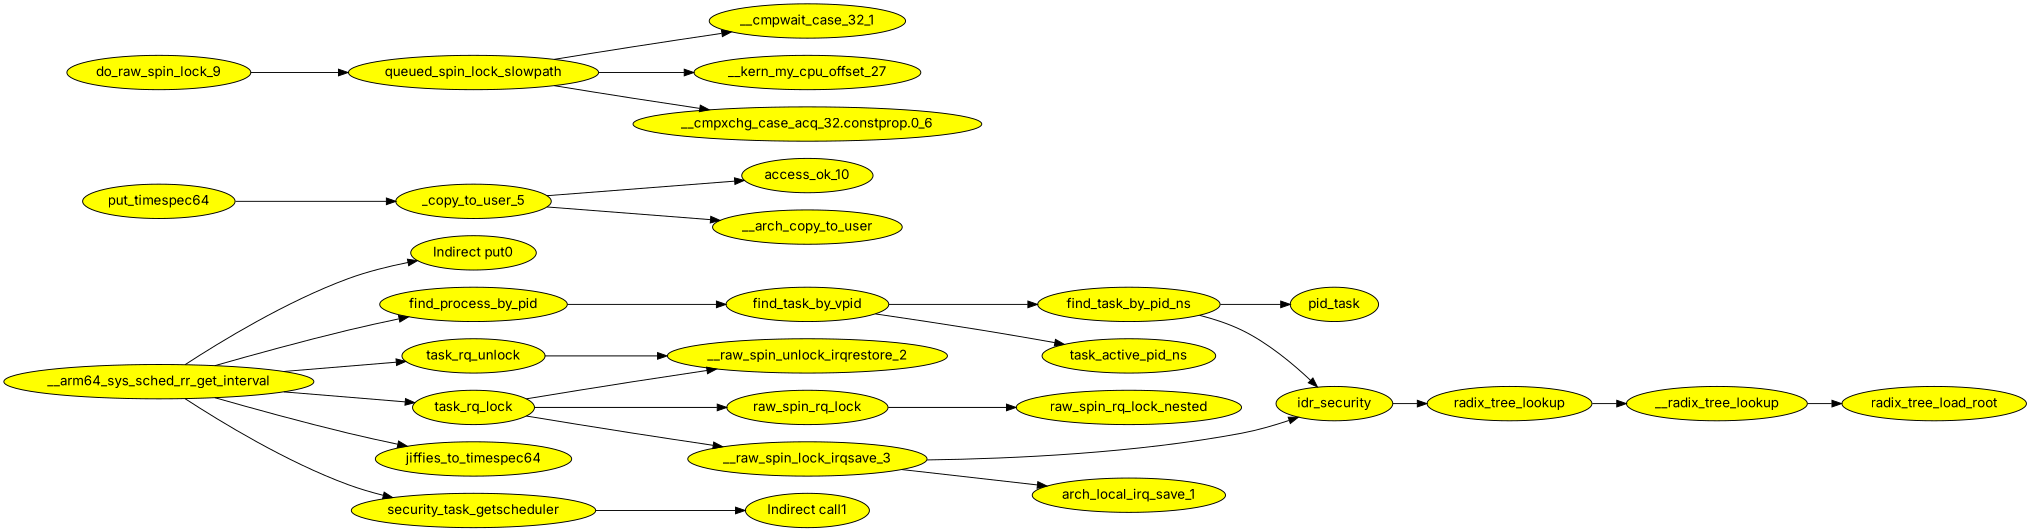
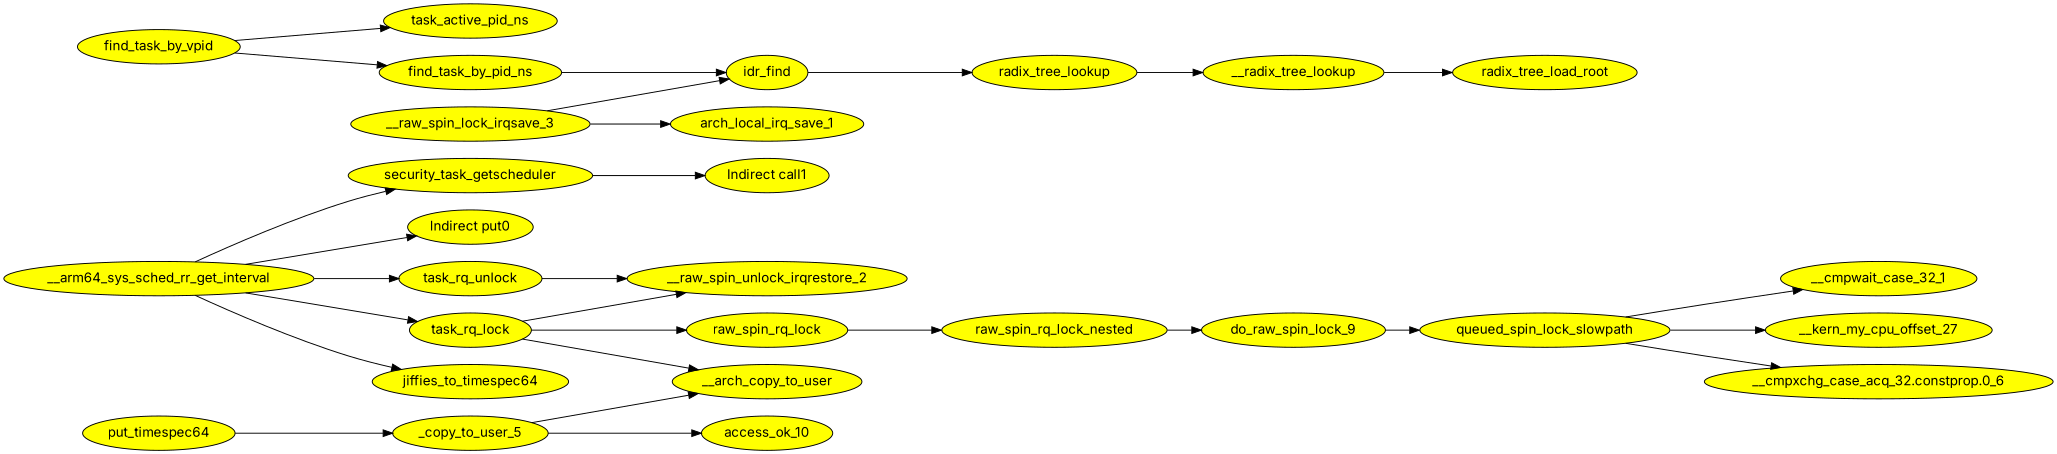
  digraph {
    fontname=Inter
    rankdir=LR
    node [fillcolor=yellow fontname=Inter style=filled]
    edge [fontname=Inter]
    n1 [label="Indirect put0"]
    __arm64_sys_sched_rr_get_interval
    task_rq_unlock
-   find_process_by_pid
    task_rq_lock
    jiffies_to_timespec64
    security_task_getscheduler
    __raw_spin_unlock_irqrestore_2
    find_task_by_vpid
    __raw_spin_lock_irqsave_3
    raw_spin_rq_lock
    put_timespec64
    _copy_to_user_5
    "Indirect call1"
    task_active_pid_ns
    find_task_by_pid_ns
-   pid_task
-   idr_find [label=idr_security]
+   idr_find
    radix_tree_lookup
    __radix_tree_lookup
    radix_tree_load_root
    arch_local_irq_save_1
    raw_spin_rq_lock_nested
    do_raw_spin_lock_9
    queued_spin_lock_slowpath
    __cmpwait_case_32_1
    __kern_my_cpu_offset_27
    "__cmpxchg_case_acq_32.constprop.0_6"
    access_ok_10
    __arch_copy_to_user
    __arm64_sys_sched_rr_get_interval -> n1 [edgeid=1]
    __arm64_sys_sched_rr_get_interval -> task_rq_unlock [edgeid=2]
-   __arm64_sys_sched_rr_get_interval -> find_process_by_pid [edgeid=4]
    __arm64_sys_sched_rr_get_interval -> task_rq_lock [edgeid=13]
    __arm64_sys_sched_rr_get_interval -> jiffies_to_timespec64 [edgeid=26]
    __arm64_sys_sched_rr_get_interval -> security_task_getscheduler [edgeid=31]
    task_rq_unlock -> __raw_spin_unlock_irqrestore_2 [edgeid=3]
-   find_process_by_pid -> find_task_by_vpid [edgeid=5]
    task_rq_lock -> __raw_spin_unlock_irqrestore_2 [edgeid=14]
-   task_rq_lock -> __raw_spin_lock_irqsave_3 [edgeid=15]
+   task_rq_lock -> __arch_copy_to_user [edgeid=15]
    task_rq_lock -> raw_spin_rq_lock [edgeid=23]
    security_task_getscheduler -> "Indirect call1" [edgeid=32]
    find_task_by_vpid -> task_active_pid_ns [edgeid=6]
    find_task_by_vpid -> find_task_by_pid_ns [edgeid=7]
    __raw_spin_lock_irqsave_3 -> idr_find [edgeid=17]
    __raw_spin_lock_irqsave_3 -> arch_local_irq_save_1 [edgeid=16]
    raw_spin_rq_lock -> raw_spin_rq_lock_nested [edgeid=24]
    put_timespec64 -> _copy_to_user_5 [edgeid=28]
    _copy_to_user_5 -> access_ok_10 [edgeid=29]
    _copy_to_user_5 -> __arch_copy_to_user [edgeid=30]
-   find_task_by_pid_ns -> pid_task [edgeid=8]
    find_task_by_pid_ns -> idr_find [edgeid=9]
    idr_find -> radix_tree_lookup [edgeid=10]
    radix_tree_lookup -> __radix_tree_lookup [edgeid=11]
    __radix_tree_lookup -> radix_tree_load_root [edgeid=12]
+   raw_spin_rq_lock_nested -> do_raw_spin_lock_9 [edgeid=25]
    do_raw_spin_lock_9 -> queued_spin_lock_slowpath [edgeid=19]
    queued_spin_lock_slowpath -> __cmpwait_case_32_1 [edgeid=20]
    queued_spin_lock_slowpath -> __kern_my_cpu_offset_27 [edgeid=21]
    queued_spin_lock_slowpath -> "__cmpxchg_case_acq_32.constprop.0_6" [edgeid=22]
  }
